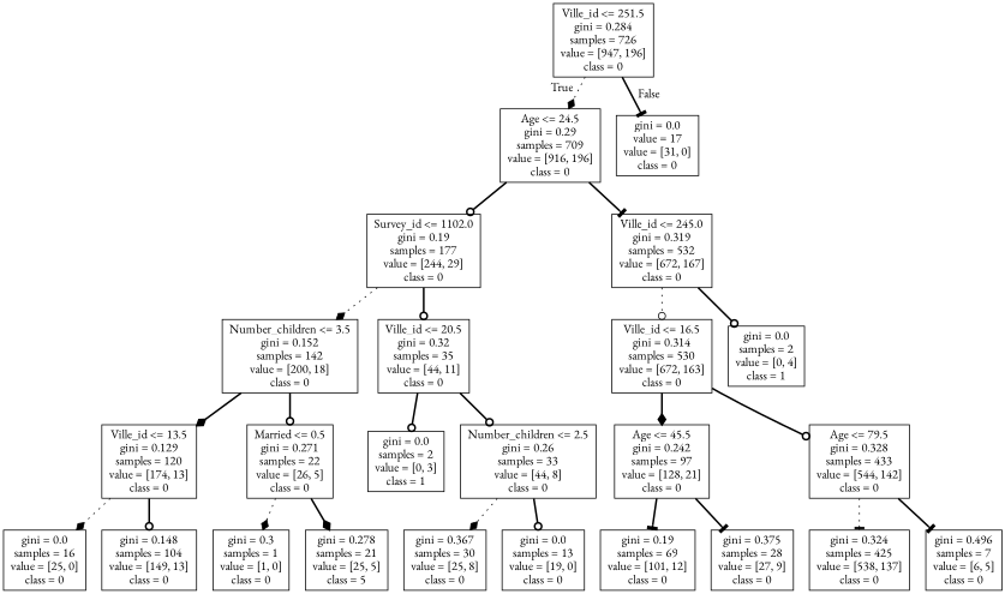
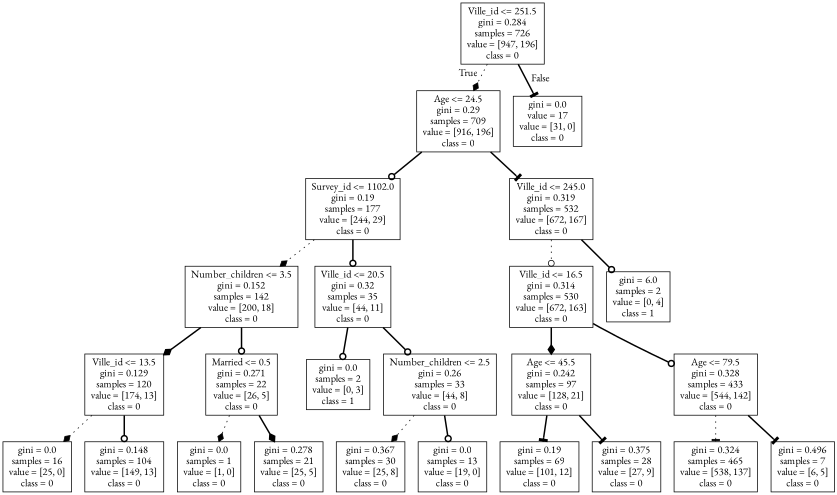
  digraph {
    fontname="EB Garamond"
    node [fontname="EB Garamond" shape=box]
    edge [arrowhead=odot fontname="EB Garamond" style=bold]
    n1 [label="Ville_id <= 251.5\ngini = 0.284\nsamples = 726\nvalue = [947, 196]\nclass = 0"]
    n2 [label="Age <= 24.5\ngini = 0.29\nsamples = 709\nvalue = [916, 196]\nclass = 0"]
    n3 [label="gini = 0.0\nvalue = 17\nvalue = [31, 0]\nclass = 0"]
    n4 [label="Survey_id <= 1102.0\ngini = 0.19\nsamples = 177\nvalue = [244, 29]\nclass = 0"]
    n5 [label="Ville_id <= 245.0\ngini = 0.319\nsamples = 532\nvalue = [672, 167]\nclass = 0"]
    n6 [label="Number_children <= 3.5\ngini = 0.152\nsamples = 142\nvalue = [200, 18]\nclass = 0"]
    n7 [label="Ville_id <= 20.5\ngini = 0.32\nsamples = 35\nvalue = [44, 11]\nclass = 0"]
    n8 [label="Ville_id <= 16.5\ngini = 0.314\nsamples = 530\nvalue = [672, 163]\nclass = 0"]
-   n9 [label="gini = 0.0\nsamples = 2\nvalue = [0, 4]\nclass = 1"]
+   n9 [label="gini = 6.0\nsamples = 2\nvalue = [0, 4]\nclass = 1"]
    n10 [label="Ville_id <= 13.5\ngini = 0.129\nsamples = 120\nvalue = [174, 13]\nclass = 0"]
    n11 [label="Married <= 0.5\ngini = 0.271\nsamples = 22\nvalue = [26, 5]\nclass = 0"]
    n12 [label="gini = 0.0\nsamples = 2\nvalue = [0, 3]\nclass = 1"]
    n13 [label="Number_children <= 2.5\ngini = 0.26\nsamples = 33\nvalue = [44, 8]\nclass = 0"]
    n14 [label="gini = 0.0\nsamples = 16\nvalue = [25, 0]\nclass = 0"]
    n15 [label="gini = 0.148\nsamples = 104\nvalue = [149, 13]\nclass = 0"]
-   n16 [label="gini = 0.3\nsamples = 1\nvalue = [1, 0]\nclass = 0"]
-   n17 [label="gini = 0.278\nsamples = 21\nvalue = [25, 5]\nclass = 5"]
+   n16 [label="gini = 0.0\nsamples = 1\nvalue = [1, 0]\nclass = 0"]
+   n17 [label="gini = 0.278\nsamples = 21\nvalue = [25, 5]\nclass = 0"]
    n18 [label="gini = 0.367\nsamples = 30\nvalue = [25, 8]\nclass = 0"]
    n19 [label="gini = 0.0\nsamples = 13\nvalue = [19, 0]\nclass = 0"]
    n20 [label="Age <= 45.5\ngini = 0.242\nsamples = 97\nvalue = [128, 21]\nclass = 0"]
    n21 [label="Age <= 79.5\ngini = 0.328\nsamples = 433\nvalue = [544, 142]\nclass = 0"]
    n22 [label="gini = 0.19\nsamples = 69\nvalue = [101, 12]\nclass = 0"]
    n23 [label="gini = 0.375\nsamples = 28\nvalue = [27, 9]\nclass = 0"]
-   n24 [label="gini = 0.324\nsamples = 425\nvalue = [538, 137]\nclass = 0"]
+   n24 [label="gini = 0.324\nsamples = 465\nvalue = [538, 137]\nclass = 0"]
    n25 [label="gini = 0.496\nsamples = 7\nvalue = [6, 5]\nclass = 0"]
    n1 -> n2 [arrowhead=diamond headlabel=True labelangle=45 labeldistance=2.5 style=dotted]
    n1 -> n3 [arrowhead=tee headlabel=False labelangle=-45 labeldistance=2.5]
    n2 -> n4
    n2 -> n5 [arrowhead=tee]
    n4 -> n6 [arrowhead=diamond style=dotted]
    n4 -> n7
    n5 -> n8 [style=dotted]
    n5 -> n9
    n6 -> n10 [arrowhead=diamond]
    n6 -> n11
    n7 -> n12
    n7 -> n13
    n8 -> n20 [arrowhead=diamond]
    n8 -> n21
    n10 -> n14 [arrowhead=diamond style=dotted]
    n10 -> n15
    n11 -> n16 [arrowhead=diamond style=dotted]
    n11 -> n17 [arrowhead=diamond]
    n13 -> n18 [arrowhead=diamond style=dotted]
    n13 -> n19
    n20 -> n22 [arrowhead=tee]
    n20 -> n23 [arrowhead=tee]
    n21 -> n24 [arrowhead=tee style=dotted]
    n21 -> n25 [arrowhead=tee]
  }
